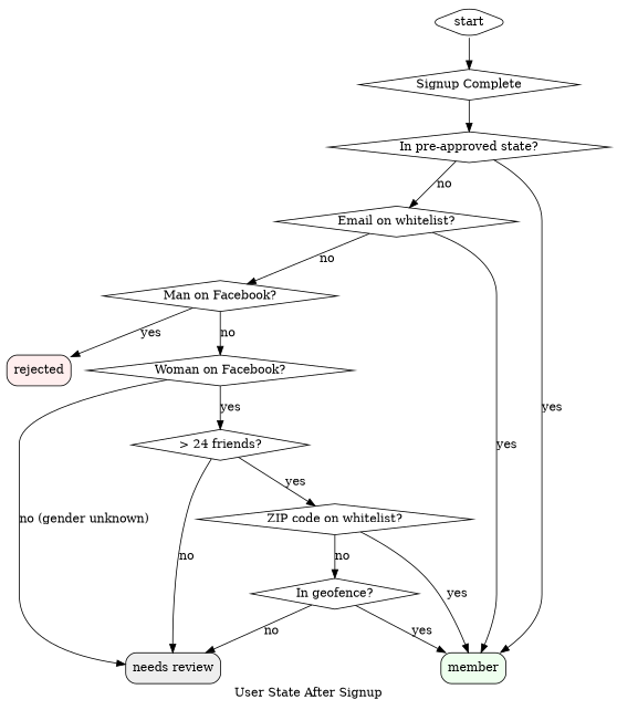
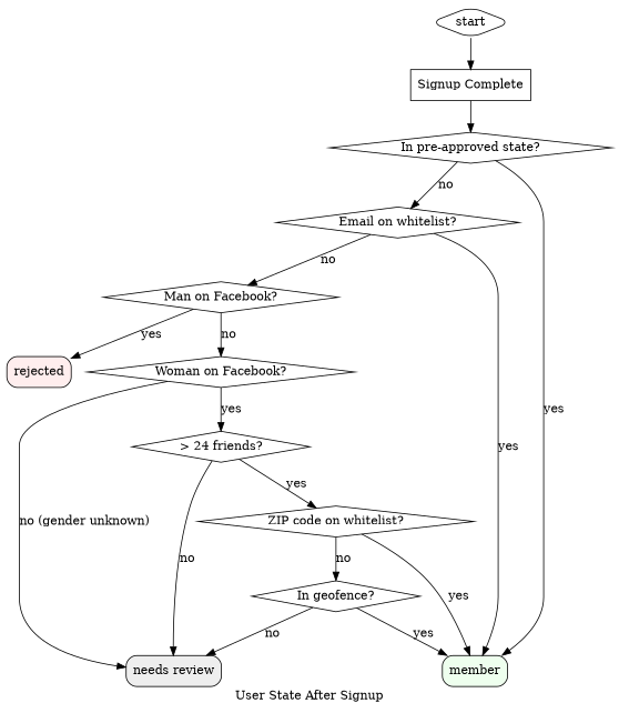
  digraph {
    label="User State After Signup"
    node [shape=diamond]
    start [style=rounded]
-   n2 [label="Signup Complete"]
+   n2 [label="Signup Complete" shape=rectangle]
    n3 [label="In pre-approved state?"]
    n4 [label="Email on whitelist?"]
    n5 [fillcolor="#eeffee" label=member shape=box style="rounded, filled"]
    n6 [label="Man on Facebook?"]
    n7 [label="Woman on Facebook?"]
    n8 [fillcolor="#ffeeee" label=rejected shape=box style="rounded, filled"]
    n9 [label="> 24 friends?"]
    n10 [fillcolor="#eeeeee" label="needs review" shape=box style="rounded, filled"]
    n11 [label="ZIP code on whitelist?"]
    n12 [label="In geofence?"]
    start -> n2
    n2 -> n3
    n3 -> n4 [label=no]
    n3 -> n5 [label=yes]
    n4 -> n5 [label=yes]
    n4 -> n6 [label=no]
    n6 -> n7 [label=no]
    n6 -> n8 [label=yes]
    n7 -> n9 [label=yes]
    n7 -> n10 [label="no (gender unknown)"]
    n9 -> n10 [label=no]
    n9 -> n11 [label=yes]
    n11 -> n5 [label=yes]
    n11 -> n12 [label=no]
    n12 -> n5 [label=yes]
    n12 -> n10 [label=no]
  }
